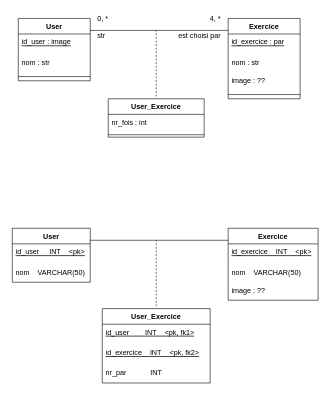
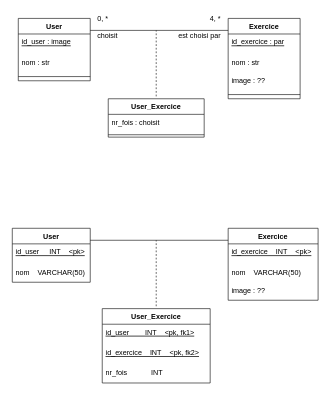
  <mxCell id="0" />
  <mxCell id="1" parent="0" />
  <mxCell id="2" value="User" style="swimlane;fontStyle=1;align=center;verticalAlign=top;childLayout=stackLayout;horizontal=1;startSize=26;horizontalStack=0;resizeParent=1;resizeParentMax=0;resizeLast=0;collapsible=1;marginBottom=0;" vertex="1" parent="1"><mxGeometry x="30" y="30" width="120" height="104" as="geometry" /></mxCell>
  <mxCell id="3" value="id_user : image" style="text;strokeColor=none;fillColor=none;align=left;verticalAlign=top;spacingLeft=4;spacingRight=4;overflow=hidden;rotatable=0;points=[[0,0.5],[1,0.5]];portConstraint=eastwest;fontStyle=4" vertex="1" parent="2"><mxGeometry y="26" width="120" height="34" as="geometry" /></mxCell>
  <mxCell id="4" value="nom : str" style="text;strokeColor=none;fillColor=none;align=left;verticalAlign=top;spacingLeft=4;spacingRight=4;overflow=hidden;rotatable=0;points=[[0,0.5],[1,0.5]];portConstraint=eastwest;fontStyle=0" vertex="1" parent="2"><mxGeometry y="60" width="120" height="30" as="geometry" /></mxCell>
  <mxCell id="5" value="" style="line;strokeWidth=1;fillColor=none;align=left;verticalAlign=middle;spacingTop=-1;spacingLeft=3;spacingRight=3;rotatable=0;labelPosition=right;points=[];portConstraint=eastwest;strokeColor=inherit;" vertex="1" parent="2"><mxGeometry y="90" width="120" height="14" as="geometry" /></mxCell>
  <mxCell id="6" value="Exercice" style="swimlane;fontStyle=1;align=center;verticalAlign=top;childLayout=stackLayout;horizontal=1;startSize=26;horizontalStack=0;resizeParent=1;resizeParentMax=0;resizeLast=0;collapsible=1;marginBottom=0;" vertex="1" parent="1"><mxGeometry x="380" y="30" width="120" height="134" as="geometry" /></mxCell>
  <mxCell id="7" value="id_exercice : par" style="text;strokeColor=none;fillColor=none;align=left;verticalAlign=top;spacingLeft=4;spacingRight=4;overflow=hidden;rotatable=0;points=[[0,0.5],[1,0.5]];portConstraint=eastwest;fontStyle=4" vertex="1" parent="6"><mxGeometry y="26" width="120" height="34" as="geometry" /></mxCell>
  <mxCell id="8" value="nom : str" style="text;strokeColor=none;fillColor=none;align=left;verticalAlign=top;spacingLeft=4;spacingRight=4;overflow=hidden;rotatable=0;points=[[0,0.5],[1,0.5]];portConstraint=eastwest;fontStyle=0" vertex="1" parent="6"><mxGeometry y="60" width="120" height="30" as="geometry" /></mxCell>
  <mxCell id="9" value="image : ??" style="text;strokeColor=none;fillColor=none;align=left;verticalAlign=top;spacingLeft=4;spacingRight=4;overflow=hidden;rotatable=0;points=[[0,0.5],[1,0.5]];portConstraint=eastwest;fontStyle=0" vertex="1" parent="6"><mxGeometry y="90" width="120" height="30" as="geometry" /></mxCell>
  <mxCell id="10" value="" style="line;strokeWidth=1;fillColor=none;align=left;verticalAlign=middle;spacingTop=-1;spacingLeft=3;spacingRight=3;rotatable=0;labelPosition=right;points=[];portConstraint=eastwest;strokeColor=inherit;" vertex="1" parent="6"><mxGeometry y="120" width="120" height="14" as="geometry" /></mxCell>
  <mxCell id="11" value="" style="endArrow=none;startArrow=none;endFill=0;startFill=0;html=1;rounded=0;" edge="1" parent="1"><mxGeometry width="160" relative="1" as="geometry"><mxPoint x="150" y="50" as="sourcePoint" /><mxPoint x="380" y="50" as="targetPoint" /></mxGeometry></mxCell>
  <mxCell id="12" value="" style="endArrow=none;html=1;rounded=0;dashed=1;" edge="1" parent="1"><mxGeometry width="50" height="50" relative="1" as="geometry"><mxPoint x="260" y="160" as="sourcePoint" /><mxPoint x="260" y="50" as="targetPoint" /></mxGeometry></mxCell>
  <mxCell id="13" value="User_Exercice" style="swimlane;fontStyle=1;align=center;verticalAlign=top;childLayout=stackLayout;horizontal=1;startSize=26;horizontalStack=0;resizeParent=1;resizeParentMax=0;resizeLast=0;collapsible=1;marginBottom=0;" vertex="1" parent="1"><mxGeometry x="180" y="164" width="160" height="64" as="geometry" /></mxCell>
- <mxCell id="14" value="nr_fois : int" style="text;strokeColor=none;fillColor=none;align=left;verticalAlign=top;spacingLeft=4;spacingRight=4;overflow=hidden;rotatable=0;points=[[0,0.5],[1,0.5]];portConstraint=eastwest;fontStyle=0" vertex="1" parent="13"><mxGeometry y="26" width="160" height="30" as="geometry" /></mxCell>
+ <mxCell id="14" value="nr_fois : choisit" style="text;strokeColor=none;fillColor=none;align=left;verticalAlign=top;spacingLeft=4;spacingRight=4;overflow=hidden;rotatable=0;points=[[0,0.5],[1,0.5]];portConstraint=eastwest;fontStyle=0" vertex="1" parent="13"><mxGeometry y="26" width="160" height="30" as="geometry" /></mxCell>
  <mxCell id="15" value="" style="line;strokeWidth=1;fillColor=none;align=left;verticalAlign=middle;spacingTop=-1;spacingLeft=3;spacingRight=3;rotatable=0;labelPosition=right;points=[];portConstraint=eastwest;strokeColor=inherit;" vertex="1" parent="13"><mxGeometry y="56" width="160" height="8" as="geometry" /></mxCell>
- <mxCell id="16" value="0, *&lt;br&gt;&lt;br&gt;str" style="text;html=1;strokeColor=none;fillColor=none;align=left;verticalAlign=middle;whiteSpace=wrap;rounded=0;" vertex="1" parent="1"><mxGeometry x="160" y="20" width="80" height="50" as="geometry" /></mxCell>
+ <mxCell id="16" value="0, *&lt;br&gt;&lt;br&gt;choisit" style="text;html=1;strokeColor=none;fillColor=none;align=left;verticalAlign=middle;whiteSpace=wrap;rounded=0;" vertex="1" parent="1"><mxGeometry x="160" y="20" width="80" height="50" as="geometry" /></mxCell>
  <mxCell id="17" value="4, *&lt;br&gt;&lt;br&gt;est choisi par" style="text;html=1;strokeColor=none;fillColor=none;align=right;verticalAlign=middle;whiteSpace=wrap;rounded=0;" vertex="1" parent="1"><mxGeometry x="280" y="30" width="90" height="30" as="geometry" /></mxCell>
  <mxCell id="18" value="User" style="swimlane;fontStyle=1;align=center;verticalAlign=top;childLayout=stackLayout;horizontal=1;startSize=26;horizontalStack=0;resizeParent=1;resizeParentMax=0;resizeLast=0;collapsible=1;marginBottom=0;" vertex="1" parent="1"><mxGeometry x="20" y="380" width="130" height="90" as="geometry" /></mxCell>
  <mxCell id="19" value="id_user     INT    &lt;pk&gt;" style="text;strokeColor=none;fillColor=none;align=left;verticalAlign=top;spacingLeft=4;spacingRight=4;overflow=hidden;rotatable=0;points=[[0,0.5],[1,0.5]];portConstraint=eastwest;fontStyle=4" vertex="1" parent="18"><mxGeometry y="26" width="130" height="34" as="geometry" /></mxCell>
  <mxCell id="20" value="nom    VARCHAR(50)" style="text;strokeColor=none;fillColor=none;align=left;verticalAlign=top;spacingLeft=4;spacingRight=4;overflow=hidden;rotatable=0;points=[[0,0.5],[1,0.5]];portConstraint=eastwest;fontStyle=0" vertex="1" parent="18"><mxGeometry y="60" width="130" height="30" as="geometry" /></mxCell>
  <mxCell id="21" value="Exercice" style="swimlane;fontStyle=1;align=center;verticalAlign=top;childLayout=stackLayout;horizontal=1;startSize=26;horizontalStack=0;resizeParent=1;resizeParentMax=0;resizeLast=0;collapsible=1;marginBottom=0;" vertex="1" parent="1"><mxGeometry x="380" y="380" width="150" height="120" as="geometry" /></mxCell>
  <mxCell id="22" value="id_exercice    INT    &lt;pk&gt;" style="text;strokeColor=none;fillColor=none;align=left;verticalAlign=top;spacingLeft=4;spacingRight=4;overflow=hidden;rotatable=0;points=[[0,0.5],[1,0.5]];portConstraint=eastwest;fontStyle=4" vertex="1" parent="21"><mxGeometry y="26" width="150" height="34" as="geometry" /></mxCell>
  <mxCell id="23" value="nom    VARCHAR(50)" style="text;strokeColor=none;fillColor=none;align=left;verticalAlign=top;spacingLeft=4;spacingRight=4;overflow=hidden;rotatable=0;points=[[0,0.5],[1,0.5]];portConstraint=eastwest;fontStyle=0" vertex="1" parent="21"><mxGeometry y="60" width="150" height="30" as="geometry" /></mxCell>
  <mxCell id="24" value="image : ??" style="text;strokeColor=none;fillColor=none;align=left;verticalAlign=top;spacingLeft=4;spacingRight=4;overflow=hidden;rotatable=0;points=[[0,0.5],[1,0.5]];portConstraint=eastwest;fontStyle=0" vertex="1" parent="21"><mxGeometry y="90" width="150" height="30" as="geometry" /></mxCell>
  <mxCell id="25" value="" style="endArrow=none;startArrow=none;endFill=0;startFill=0;html=1;rounded=0;" edge="1" parent="1"><mxGeometry width="160" relative="1" as="geometry"><mxPoint x="150" y="400" as="sourcePoint" /><mxPoint x="380" y="400" as="targetPoint" /></mxGeometry></mxCell>
  <mxCell id="26" value="" style="endArrow=none;html=1;rounded=0;dashed=1;" edge="1" parent="1"><mxGeometry width="50" height="50" relative="1" as="geometry"><mxPoint x="260" y="510" as="sourcePoint" /><mxPoint x="260" y="400" as="targetPoint" /></mxGeometry></mxCell>
  <mxCell id="27" value="User_Exercice" style="swimlane;fontStyle=1;align=center;verticalAlign=top;childLayout=stackLayout;horizontal=1;startSize=26;horizontalStack=0;resizeParent=1;resizeParentMax=0;resizeLast=0;collapsible=1;marginBottom=0;" vertex="1" parent="1"><mxGeometry x="170" y="514" width="180" height="124" as="geometry" /></mxCell>
  <mxCell id="28" value="id_user        INT    &lt;pk, fk1&gt;" style="text;strokeColor=none;fillColor=none;align=left;verticalAlign=top;spacingLeft=4;spacingRight=4;overflow=hidden;rotatable=0;points=[[0,0.5],[1,0.5]];portConstraint=eastwest;fontStyle=4" vertex="1" parent="27"><mxGeometry y="26" width="180" height="34" as="geometry" /></mxCell>
  <mxCell id="29" value="id_exercice    INT    &lt;pk, fk2&gt;" style="text;strokeColor=none;fillColor=none;align=left;verticalAlign=top;spacingLeft=4;spacingRight=4;overflow=hidden;rotatable=0;points=[[0,0.5],[1,0.5]];portConstraint=eastwest;fontStyle=4" vertex="1" parent="27"><mxGeometry y="60" width="180" height="34" as="geometry" /></mxCell>
- <mxCell id="30" value="nr_par            INT" style="text;strokeColor=none;fillColor=none;align=left;verticalAlign=top;spacingLeft=4;spacingRight=4;overflow=hidden;rotatable=0;points=[[0,0.5],[1,0.5]];portConstraint=eastwest;fontStyle=0" vertex="1" parent="27"><mxGeometry y="94" width="180" height="30" as="geometry" /></mxCell>
+ <mxCell id="30" value="nr_fois            INT" style="text;strokeColor=none;fillColor=none;align=left;verticalAlign=top;spacingLeft=4;spacingRight=4;overflow=hidden;rotatable=0;points=[[0,0.5],[1,0.5]];portConstraint=eastwest;fontStyle=0" vertex="1" parent="27"><mxGeometry y="94" width="180" height="30" as="geometry" /></mxCell>
